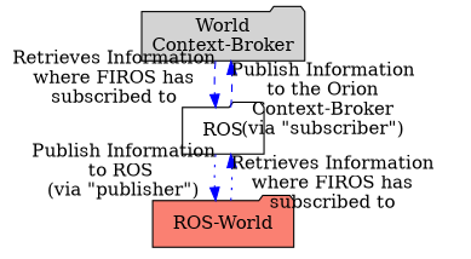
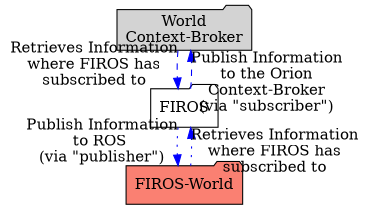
  digraph {
    node [shape=folder style=filled]
    edge [color=blue headlabel="Retrieves Information\nwhere FIROS has\nsubscribed to" style=dashed]
    n1 [fillcolor=lightgrey label="World\nContext-Broker"]
-   n2 [fillcolor=white label=ROS]
-   n3 [fillcolor=salmon label="ROS-World"]
+   n2 [fillcolor=white label=FIROS]
+   n3 [fillcolor=salmon label="FIROS-World"]
    n1 -> n2 [labelangle=77 labeldistance=8]
    n2 -> n1 [headlabel="Publish Information\n to the Orion \nContext-Broker\n(via \"subscriber\")" labelangle=84 labeldistance=10.5]
    n2 -> n3 [headlabel="Publish Information\nto ROS \n(via \"publisher\")" labelangle=74 labeldistance=8.5 style=dotted]
    n3 -> n2 [labelangle=75 labeldistance=9 style=dotted]
  }
